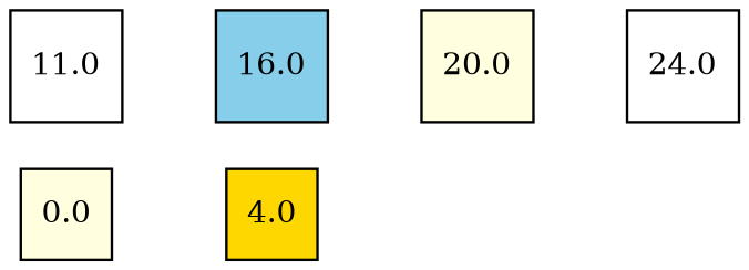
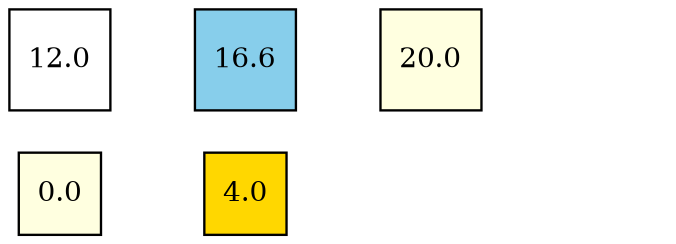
  digraph {
    rankdir=LR
    node [color=black fillcolor=lightyellow fontsize=12 shape=square style=filled]
    edge [style=invis]
    n1 [height=0.2 label=0.0 width=0.2]
    n2 [fillcolor=gold height=0.2 label=4.0 width=0.2]
-   n3 [fillcolor=white height=0.2 label=11.0 width=0.2]
-   n4 [fillcolor=skyblue height=0.2 label=16.0 width=0.2]
+   n3 [fillcolor=white height=0.2 label=12.0 width=0.2]
+   n4 [fillcolor=skyblue height=0.2 label=16.6 width=0.2]
    n5 [height=0.2 label=20.0 width=0.2]
-   n6 [fillcolor=white height=0.2 label=24.0 width=0.2]
    n1 -> n2
    n3 -> n4
    n4 -> n5
-   n5 -> n6
  }
